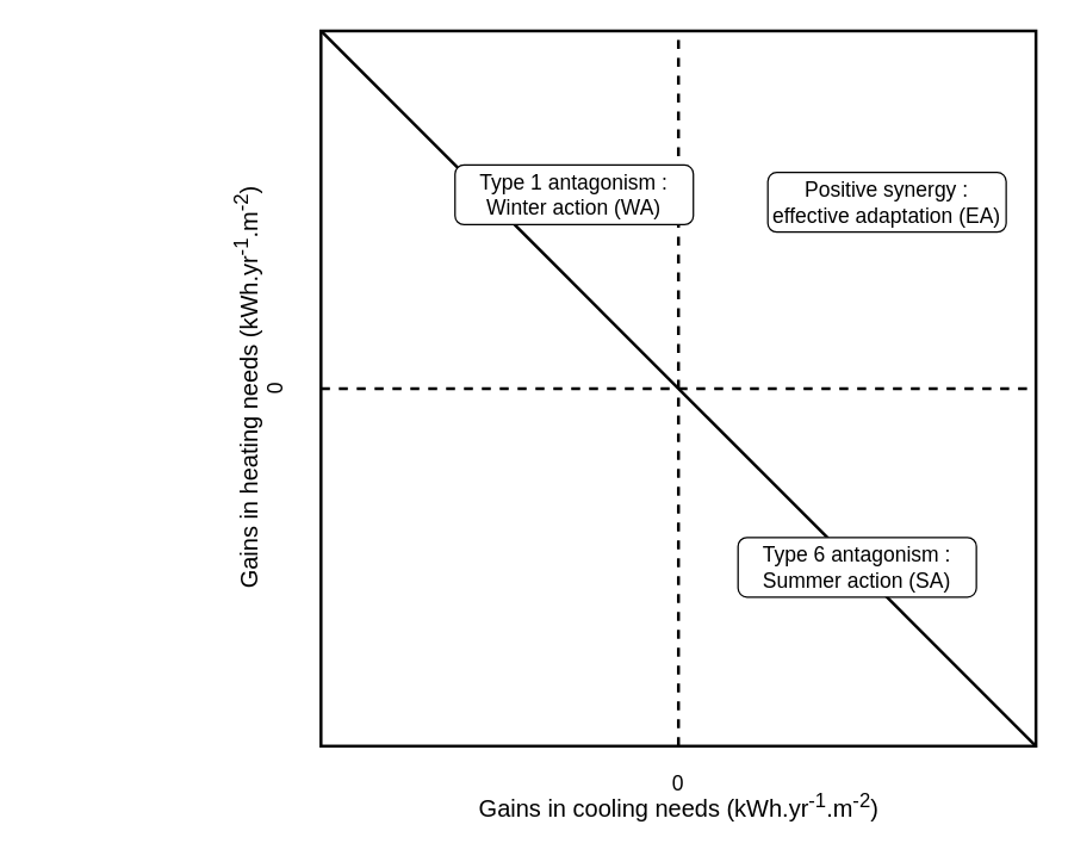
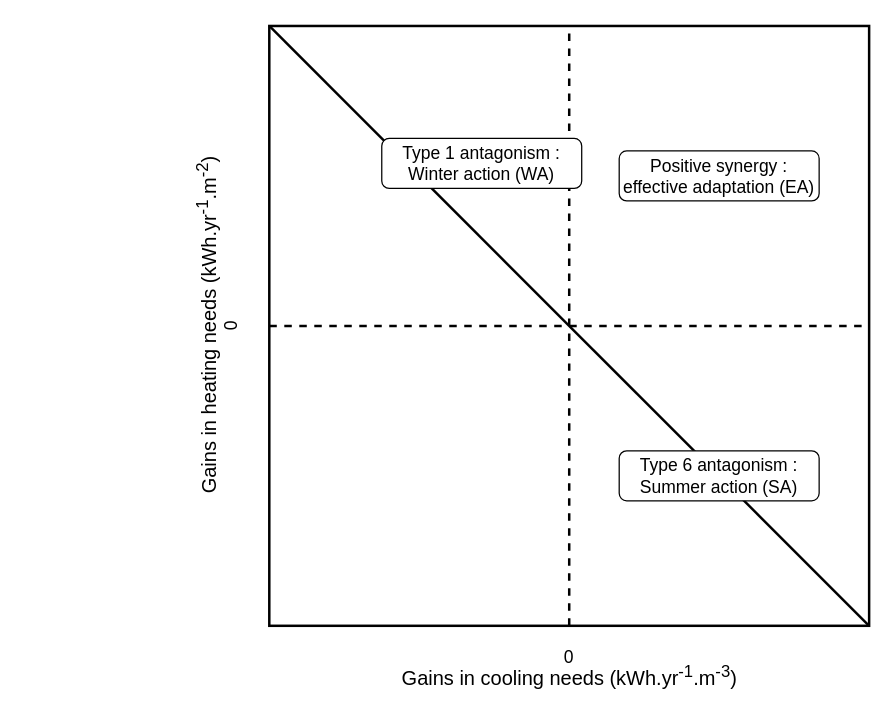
  <mxCell id="0" />
  <mxCell id="1" parent="0" />
  <mxCell id="2" value="" style="rounded=0;whiteSpace=wrap;html=1;strokeWidth=2;fillColor=none;" parent="1" vertex="1"><mxGeometry x="215" y="20" width="480" height="480" as="geometry" /></mxCell>
- <mxCell id="3" value="&lt;font style=&quot;font-size: 16px;&quot;&gt;Gains in cooling needs (kWh.yr&lt;sup&gt;-1&lt;/sup&gt;.m&lt;sup&gt;-2&lt;/sup&gt;)&lt;/font&gt;" style="text;html=1;align=center;verticalAlign=middle;resizable=0;points=[];autosize=1;strokeColor=none;fillColor=none;" parent="1" vertex="1"><mxGeometry x="310" y="520" width="290" height="40" as="geometry" /></mxCell>
+ <mxCell id="3" value="&lt;font style=&quot;font-size: 16px;&quot;&gt;Gains in cooling needs (kWh.yr&lt;sup&gt;-1&lt;/sup&gt;.m&lt;sup&gt;-3&lt;/sup&gt;)&lt;/font&gt;" style="text;html=1;align=center;verticalAlign=middle;resizable=0;points=[];autosize=1;strokeColor=none;fillColor=none;" parent="1" vertex="1"><mxGeometry x="310" y="520" width="290" height="40" as="geometry" /></mxCell>
  <mxCell id="4" value="&lt;font style=&quot;font-size: 16px;&quot;&gt;Gains in heating needs (kWh.yr&lt;sup&gt;-1&lt;/sup&gt;.m&lt;sup&gt;-2&lt;/sup&gt;)&lt;/font&gt;" style="text;html=1;align=center;verticalAlign=middle;resizable=0;points=[];autosize=1;strokeColor=none;fillColor=none;rotation=270;" parent="1" vertex="1"><mxGeometry x="20" y="240" width="290" height="40" as="geometry" /></mxCell>
  <mxCell id="5" value="0" style="text;html=1;align=center;verticalAlign=middle;whiteSpace=wrap;rounded=0;fontSize=14;" parent="1" vertex="1"><mxGeometry x="425" y="510" width="60" height="30" as="geometry" /></mxCell>
  <mxCell id="6" value="0" style="text;html=1;align=center;verticalAlign=middle;whiteSpace=wrap;rounded=0;fontSize=14;rotation=270;" parent="1" vertex="1"><mxGeometry x="155" y="245" width="60" height="30" as="geometry" /></mxCell>
  <mxCell id="7" value="" style="endArrow=none;html=1;rounded=0;strokeWidth=2;dashed=1;" parent="1" edge="1"><mxGeometry width="50" height="50" relative="1" as="geometry"><mxPoint x="455" y="500" as="sourcePoint" /><mxPoint x="455" y="20" as="targetPoint" /></mxGeometry></mxCell>
  <mxCell id="8" value="" style="endArrow=none;html=1;rounded=0;strokeWidth=2;dashed=1;" parent="1" edge="1"><mxGeometry width="50" height="50" relative="1" as="geometry"><mxPoint x="215" y="260" as="sourcePoint" /><mxPoint x="695" y="260" as="targetPoint" /></mxGeometry></mxCell>
  <mxCell id="9" value="" style="endArrow=none;html=1;rounded=0;entryX=0;entryY=0;entryDx=0;entryDy=0;exitX=1;exitY=1;exitDx=0;exitDy=0;strokeWidth=2;" parent="1" source="2" target="2" edge="1"><mxGeometry width="50" height="50" relative="1" as="geometry"><mxPoint x="415" y="340" as="sourcePoint" /><mxPoint x="465" y="290" as="targetPoint" /></mxGeometry></mxCell>
- <mxCell id="10" value="&lt;font style=&quot;font-size: 14px;&quot;&gt;Positive synergy : effective adaptation (EA)&lt;/font&gt;" style="text;html=1;align=center;verticalAlign=middle;whiteSpace=wrap;rounded=1;strokeColor=default;perimeterSpacing=10;strokeWidth=1;" parent="1" vertex="1"><mxGeometry x="515" y="115" width="160" height="40" as="geometry" /></mxCell>
+ <mxCell id="10" value="&lt;font style=&quot;font-size: 14px;&quot;&gt;Positive synergy : effective adaptation (EA)&lt;/font&gt;" style="text;html=1;align=center;verticalAlign=middle;whiteSpace=wrap;rounded=1;strokeColor=default;perimeterSpacing=10;strokeWidth=1;" parent="1" vertex="1"><mxGeometry x="495" y="120" width="160" height="40" as="geometry" /></mxCell>
  <mxCell id="11" value="&lt;font style=&quot;font-size: 14px;&quot;&gt;Type 1 antagonism : Winter action (WA)&lt;/font&gt;" style="text;html=1;align=center;verticalAlign=middle;whiteSpace=wrap;rounded=1;fillColor=default;strokeColor=default;perimeterSpacing=10;strokeWidth=1;" parent="1" vertex="1"><mxGeometry x="305" y="110" width="160" height="40" as="geometry" /></mxCell>
  <mxCell id="12" value="&lt;span style=&quot;font-size: 14px;&quot;&gt;Type 6 antagonism : Summer action (SA)&lt;/span&gt;" style="text;html=1;align=center;verticalAlign=middle;whiteSpace=wrap;rounded=1;fillColor=default;gradientColor=none;strokeColor=default;perimeterSpacing=10;strokeWidth=1;" parent="1" vertex="1"><mxGeometry x="495" y="360" width="160" height="40" as="geometry" /></mxCell>
